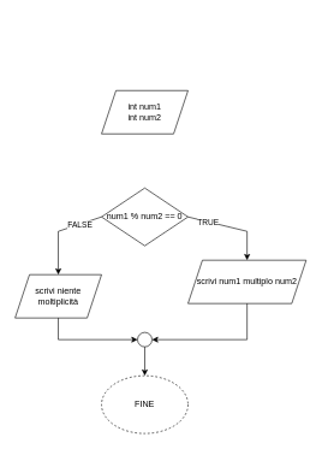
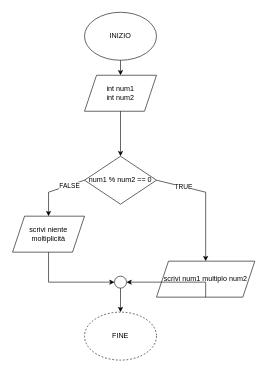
  <mxCell id="0" />
  <mxCell id="1" parent="0" />
+ <mxCell id="2" value="INIZIO" style="ellipse;whiteSpace=wrap;html=1;" vertex="1" parent="1"><mxGeometry x="140" y="20" width="120" height="80" as="geometry" /></mxCell>
  <mxCell id="3" value="int num1&lt;br&gt;int num2" style="shape=parallelogram;perimeter=parallelogramPerimeter;whiteSpace=wrap;html=1;fixedSize=1;" vertex="1" parent="1"><mxGeometry x="140" y="125" width="120" height="60" as="geometry" /></mxCell>
+ <mxCell id="4" value="" style="endArrow=classic;html=1;rounded=0;exitX=0.5;exitY=1;exitDx=0;exitDy=0;entryX=0.5;entryY=0;entryDx=0;entryDy=0;" edge="1" parent="1" source="2" target="3"><mxGeometry width="50" height="50" relative="1" as="geometry"><mxPoint x="180" y="410" as="sourcePoint" /><mxPoint x="230" y="360" as="targetPoint" /></mxGeometry></mxCell>
  <mxCell id="5" value="num1 % num2 == 0" style="rhombus;whiteSpace=wrap;html=1;" vertex="1" parent="1"><mxGeometry x="140" y="260" width="120" height="80" as="geometry" /></mxCell>
- <mxCell id="7" value="scrivi num1 multiplo num2" style="shape=parallelogram;perimeter=parallelogramPerimeter;whiteSpace=wrap;html=1;fixedSize=1;" vertex="1" parent="1"><mxGeometry x="260" y="360" width="164" height="60" as="geometry" /></mxCell>
+ <mxCell id="6" value="" style="endArrow=classic;html=1;rounded=0;exitX=0.5;exitY=1;exitDx=0;exitDy=0;entryX=0.5;entryY=0;entryDx=0;entryDy=0;" edge="1" parent="1" source="3" target="5"><mxGeometry width="50" height="50" relative="1" as="geometry"><mxPoint x="180" y="400" as="sourcePoint" /><mxPoint x="230" y="350" as="targetPoint" /></mxGeometry></mxCell>
+ <mxCell id="7" value="scrivi num1 multiplo num2" style="shape=parallelogram;perimeter=parallelogramPerimeter;whiteSpace=wrap;html=1;fixedSize=1;" vertex="1" parent="1"><mxGeometry x="260" y="435" width="164" height="60" as="geometry" /></mxCell>
  <mxCell id="8" value="" style="endArrow=classic;html=1;rounded=0;exitX=1;exitY=0.5;exitDx=0;exitDy=0;entryX=0.5;entryY=0;entryDx=0;entryDy=0;" edge="1" parent="1" source="5" target="7"><mxGeometry width="50" height="50" relative="1" as="geometry"><mxPoint x="330" y="350" as="sourcePoint" /><mxPoint x="240" y="410" as="targetPoint" /><Array as="points"><mxPoint x="342" y="320" /></Array></mxGeometry></mxCell>
  <mxCell id="9" value="TRUE" style="edgeLabel;html=1;align=center;verticalAlign=middle;resizable=0;points=[];" vertex="1" connectable="0" parent="8"><mxGeometry x="-0.542" relative="1" as="geometry"><mxPoint as="offset" /></mxGeometry></mxCell>
- <mxCell id="10" value="scrivi niente moltiplicità" style="shape=parallelogram;perimeter=parallelogramPerimeter;whiteSpace=wrap;html=1;fixedSize=1;" vertex="1" parent="1"><mxGeometry x="20" y="380" width="120" height="60" as="geometry" /></mxCell>
+ <mxCell id="10" value="scrivi niente moltiplicità" style="shape=parallelogram;perimeter=parallelogramPerimeter;whiteSpace=wrap;html=1;fixedSize=1;" vertex="1" parent="1"><mxGeometry x="20" y="360" width="120" height="60" as="geometry" /></mxCell>
  <mxCell id="11" value="" style="endArrow=classic;html=1;rounded=0;exitX=0;exitY=0.5;exitDx=0;exitDy=0;entryX=0.5;entryY=0;entryDx=0;entryDy=0;" edge="1" parent="1" source="5" target="10"><mxGeometry width="50" height="50" relative="1" as="geometry"><mxPoint x="180" y="390" as="sourcePoint" /><mxPoint x="230" y="340" as="targetPoint" /><Array as="points"><mxPoint x="80" y="320" /></Array></mxGeometry></mxCell>
  <mxCell id="12" value="FALSE" style="edgeLabel;html=1;align=center;verticalAlign=middle;resizable=0;points=[];" vertex="1" connectable="0" parent="11"><mxGeometry x="-0.485" y="1" relative="1" as="geometry"><mxPoint as="offset" /></mxGeometry></mxCell>
  <mxCell id="13" value="" style="endArrow=classic;html=1;rounded=0;exitX=0.5;exitY=1;exitDx=0;exitDy=0;entryX=0;entryY=0.5;entryDx=0;entryDy=0;" edge="1" parent="1" source="10" target="15"><mxGeometry width="50" height="50" relative="1" as="geometry"><mxPoint x="180" y="390" as="sourcePoint" /><mxPoint x="80" y="500" as="targetPoint" /><Array as="points"><mxPoint x="80" y="470" /></Array></mxGeometry></mxCell>
  <mxCell id="14" value="" style="endArrow=classic;html=1;rounded=0;exitX=0.5;exitY=1;exitDx=0;exitDy=0;entryX=1;entryY=0.5;entryDx=0;entryDy=0;" edge="1" parent="1" source="7" target="15"><mxGeometry width="50" height="50" relative="1" as="geometry"><mxPoint x="180" y="390" as="sourcePoint" /><mxPoint x="330" y="520" as="targetPoint" /><Array as="points"><mxPoint x="342" y="470" /></Array></mxGeometry></mxCell>
  <mxCell id="15" value="" style="ellipse;whiteSpace=wrap;html=1;aspect=fixed;" vertex="1" parent="1"><mxGeometry x="190" y="460" width="20" height="20" as="geometry" /></mxCell>
  <mxCell id="16" value="" style="endArrow=classic;html=1;rounded=0;exitX=0.5;exitY=1;exitDx=0;exitDy=0;entryX=0.5;entryY=0;entryDx=0;entryDy=0;" edge="1" parent="1" source="15" target="17"><mxGeometry width="50" height="50" relative="1" as="geometry"><mxPoint x="180" y="390" as="sourcePoint" /><mxPoint x="200" y="520" as="targetPoint" /></mxGeometry></mxCell>
  <mxCell id="17" value="FINE" style="ellipse;whiteSpace=wrap;html=1;dashed=1;" vertex="1" parent="1"><mxGeometry x="140" y="520" width="120" height="80" as="geometry" /></mxCell>
